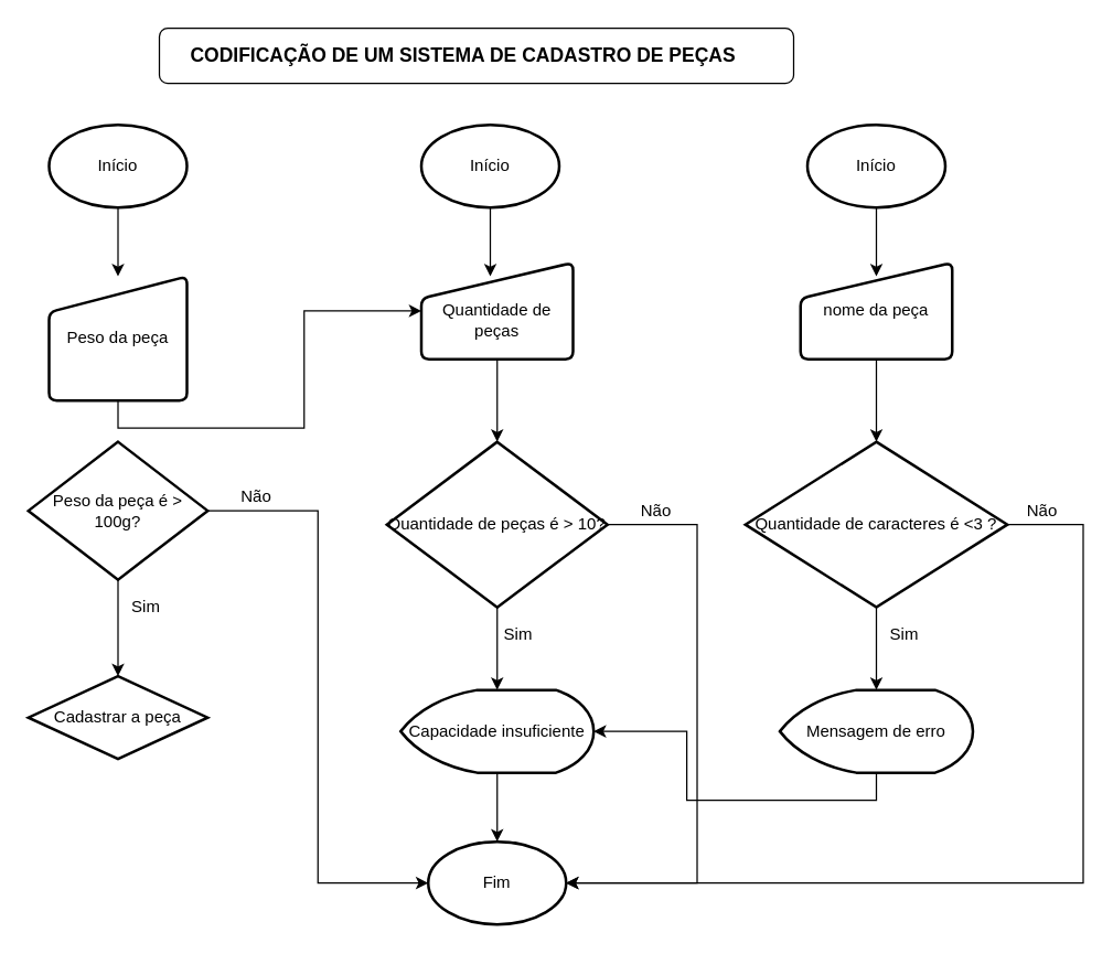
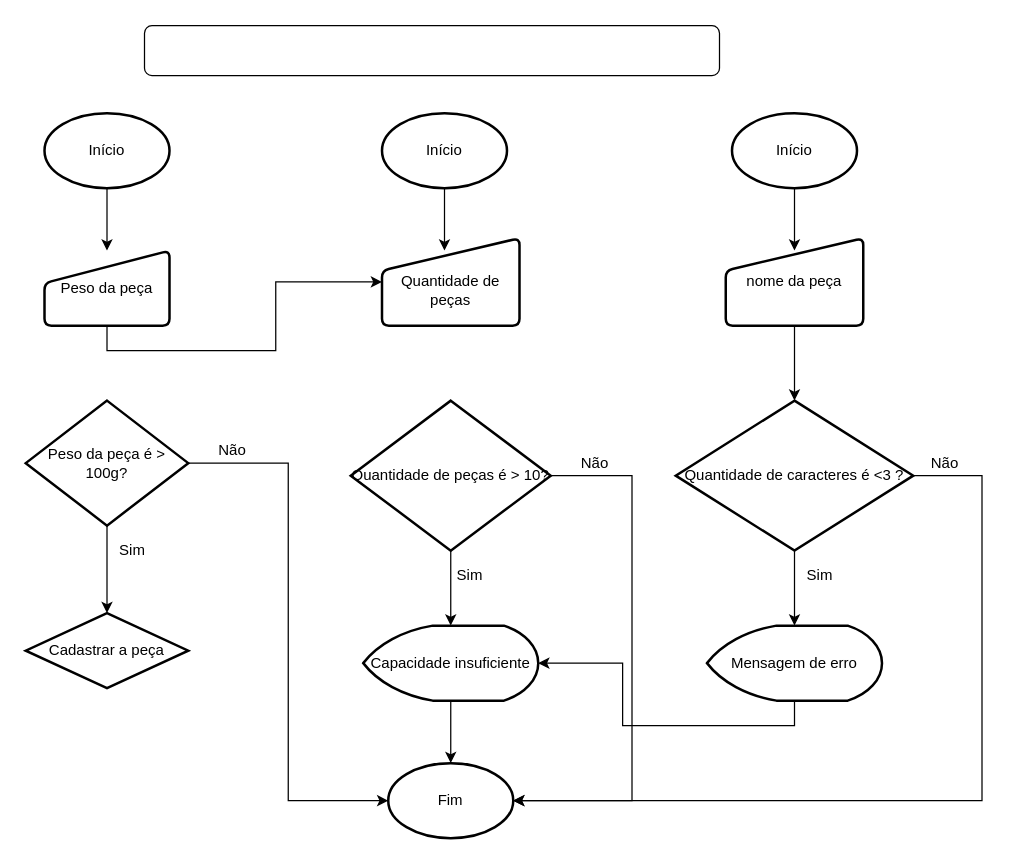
  <mxCell id="0" />
  <mxCell id="1" parent="0" />
  <mxCell id="2" value="" style="rounded=1;whiteSpace=wrap;html=1;" vertex="1" parent="1"><mxGeometry x="115" y="20" width="460" height="40" as="geometry" /></mxCell>
- <mxCell id="3" value="&lt;b&gt;&lt;font style=&quot;font-size: 14px&quot;&gt;CODIFICAÇÃO DE UM SISTEMA DE CADASTRO DE PEÇAS&lt;/font&gt;&lt;/b&gt;" style="text;html=1;align=center;verticalAlign=middle;resizable=0;points=[];autosize=1;strokeColor=none;" vertex="1" parent="1"><mxGeometry x="135" y="30" width="400" height="20" as="geometry" /></mxCell>
  <mxCell id="4" style="edgeStyle=orthogonalEdgeStyle;rounded=0;orthogonalLoop=1;jettySize=auto;html=1;exitX=0.5;exitY=1;exitDx=0;exitDy=0;exitPerimeter=0;" edge="1" parent="1" source="5" target="7"><mxGeometry relative="1" as="geometry" /></mxCell>
  <mxCell id="5" value="Início" style="strokeWidth=2;html=1;shape=mxgraph.flowchart.start_1;whiteSpace=wrap;" vertex="1" parent="1"><mxGeometry x="35" y="90" width="100" height="60" as="geometry" /></mxCell>
  <mxCell id="6" style="edgeStyle=orthogonalEdgeStyle;rounded=0;orthogonalLoop=1;jettySize=auto;html=1;exitX=0.5;exitY=1;exitDx=0;exitDy=0;" edge="1" parent="1" source="7" target="16"><mxGeometry relative="1" as="geometry" /></mxCell>
- <mxCell id="7" value="Peso da peça" style="html=1;strokeWidth=2;shape=manualInput;whiteSpace=wrap;rounded=1;size=26;arcSize=11;" vertex="1" parent="1"><mxGeometry x="35" y="200" width="100" height="90" as="geometry" /></mxCell>
+ <mxCell id="7" value="Peso da peça" style="html=1;strokeWidth=2;shape=manualInput;whiteSpace=wrap;rounded=1;size=26;arcSize=11;" vertex="1" parent="1"><mxGeometry x="35" y="200" width="100" height="60" as="geometry" /></mxCell>
  <mxCell id="8" style="edgeStyle=orthogonalEdgeStyle;rounded=0;orthogonalLoop=1;jettySize=auto;html=1;exitX=0.5;exitY=1;exitDx=0;exitDy=0;exitPerimeter=0;entryX=0.5;entryY=0;entryDx=0;entryDy=0;" edge="1" parent="1" source="10" target="11"><mxGeometry relative="1" as="geometry" /></mxCell>
  <mxCell id="9" style="edgeStyle=orthogonalEdgeStyle;rounded=0;orthogonalLoop=1;jettySize=auto;html=1;exitX=1;exitY=0.5;exitDx=0;exitDy=0;exitPerimeter=0;entryX=0;entryY=0.5;entryDx=0;entryDy=0;entryPerimeter=0;" edge="1" parent="1" source="10" target="23"><mxGeometry relative="1" as="geometry" /></mxCell>
  <mxCell id="10" value="Peso da peça é &amp;gt; 100g?" style="strokeWidth=2;html=1;shape=mxgraph.flowchart.decision;whiteSpace=wrap;" vertex="1" parent="1"><mxGeometry x="20" y="320" width="130" height="100" as="geometry" /></mxCell>
  <mxCell id="11" value="Cadastrar a peça" style="rhombus;whiteSpace=wrap;html=1;absoluteArcSize=1;arcSize=14;strokeWidth=2;" vertex="1" parent="1"><mxGeometry x="20" y="490" width="130" height="60" as="geometry" /></mxCell>
  <mxCell id="12" value="Não" style="text;html=1;align=center;verticalAlign=middle;resizable=0;points=[];autosize=1;strokeColor=none;" vertex="1" parent="1"><mxGeometry x="165" y="350" width="40" height="20" as="geometry" /></mxCell>
  <mxCell id="13" style="edgeStyle=orthogonalEdgeStyle;rounded=0;orthogonalLoop=1;jettySize=auto;html=1;exitX=0.5;exitY=1;exitDx=0;exitDy=0;exitPerimeter=0;" edge="1" parent="1" source="14"><mxGeometry relative="1" as="geometry"><mxPoint x="355" y="200" as="targetPoint" /></mxGeometry></mxCell>
  <mxCell id="14" value="Início" style="strokeWidth=2;html=1;shape=mxgraph.flowchart.start_1;whiteSpace=wrap;" vertex="1" parent="1"><mxGeometry x="305" y="90" width="100" height="60" as="geometry" /></mxCell>
- <mxCell id="15" style="edgeStyle=orthogonalEdgeStyle;rounded=0;orthogonalLoop=1;jettySize=auto;html=1;exitX=0.5;exitY=1;exitDx=0;exitDy=0;entryX=0.5;entryY=0;entryDx=0;entryDy=0;entryPerimeter=0;" edge="1" parent="1" source="16" target="19"><mxGeometry relative="1" as="geometry"><mxPoint x="360" y="310" as="targetPoint" /></mxGeometry></mxCell>
  <mxCell id="16" value="&lt;br&gt;Quantidade de peças" style="html=1;strokeWidth=2;shape=manualInput;whiteSpace=wrap;rounded=1;size=26;arcSize=11;" vertex="1" parent="1"><mxGeometry x="305" y="190" width="110" height="70" as="geometry" /></mxCell>
  <mxCell id="17" style="edgeStyle=orthogonalEdgeStyle;rounded=0;orthogonalLoop=1;jettySize=auto;html=1;exitX=1;exitY=0.5;exitDx=0;exitDy=0;exitPerimeter=0;entryX=1;entryY=0.5;entryDx=0;entryDy=0;entryPerimeter=0;" edge="1" parent="1" source="19" target="23"><mxGeometry relative="1" as="geometry"><Array as="points"><mxPoint x="505" y="380" /><mxPoint x="505" y="640" /></Array></mxGeometry></mxCell>
  <mxCell id="18" style="edgeStyle=orthogonalEdgeStyle;rounded=0;orthogonalLoop=1;jettySize=auto;html=1;exitX=0.5;exitY=1;exitDx=0;exitDy=0;exitPerimeter=0;entryX=0.5;entryY=0;entryDx=0;entryDy=0;entryPerimeter=0;" edge="1" parent="1" source="19" target="21"><mxGeometry relative="1" as="geometry" /></mxCell>
  <mxCell id="19" value="Quantidade de peças é &amp;gt; 10?" style="strokeWidth=2;html=1;shape=mxgraph.flowchart.decision;whiteSpace=wrap;" vertex="1" parent="1"><mxGeometry x="280" y="320" width="160" height="120" as="geometry" /></mxCell>
  <mxCell id="20" style="edgeStyle=orthogonalEdgeStyle;rounded=0;orthogonalLoop=1;jettySize=auto;html=1;exitX=0.5;exitY=1;exitDx=0;exitDy=0;exitPerimeter=0;entryX=0.5;entryY=0;entryDx=0;entryDy=0;entryPerimeter=0;" edge="1" parent="1" source="21" target="23"><mxGeometry relative="1" as="geometry"><mxPoint x="360" y="620" as="targetPoint" /></mxGeometry></mxCell>
  <mxCell id="21" value="Capacidade insuficiente" style="strokeWidth=2;html=1;shape=mxgraph.flowchart.display;whiteSpace=wrap;" vertex="1" parent="1"><mxGeometry x="290" y="500" width="140" height="60" as="geometry" /></mxCell>
  <mxCell id="22" value="Sim" style="text;html=1;align=center;verticalAlign=middle;resizable=0;points=[];autosize=1;strokeColor=none;" vertex="1" parent="1"><mxGeometry x="355" y="450" width="40" height="20" as="geometry" /></mxCell>
  <mxCell id="23" value="Fim" style="strokeWidth=2;html=1;shape=mxgraph.flowchart.start_1;whiteSpace=wrap;" vertex="1" parent="1"><mxGeometry x="310" y="610" width="100" height="60" as="geometry" /></mxCell>
  <mxCell id="24" value="Não" style="text;html=1;align=center;verticalAlign=middle;resizable=0;points=[];autosize=1;strokeColor=none;" vertex="1" parent="1"><mxGeometry x="455" y="360" width="40" height="20" as="geometry" /></mxCell>
  <mxCell id="25" style="edgeStyle=orthogonalEdgeStyle;rounded=0;orthogonalLoop=1;jettySize=auto;html=1;exitX=0.5;exitY=1;exitDx=0;exitDy=0;exitPerimeter=0;" edge="1" parent="1" source="26"><mxGeometry relative="1" as="geometry"><mxPoint x="635" y="200" as="targetPoint" /></mxGeometry></mxCell>
  <mxCell id="26" value="Início" style="strokeWidth=2;html=1;shape=mxgraph.flowchart.start_1;whiteSpace=wrap;" vertex="1" parent="1"><mxGeometry x="585" y="90" width="100" height="60" as="geometry" /></mxCell>
  <mxCell id="27" style="edgeStyle=orthogonalEdgeStyle;rounded=0;orthogonalLoop=1;jettySize=auto;html=1;" edge="1" parent="1" source="28"><mxGeometry relative="1" as="geometry"><mxPoint x="635" y="320" as="targetPoint" /></mxGeometry></mxCell>
  <mxCell id="28" value="nome da peça" style="html=1;strokeWidth=2;shape=manualInput;whiteSpace=wrap;rounded=1;size=26;arcSize=11;" vertex="1" parent="1"><mxGeometry x="580" y="190" width="110" height="70" as="geometry" /></mxCell>
  <mxCell id="29" style="edgeStyle=orthogonalEdgeStyle;rounded=0;orthogonalLoop=1;jettySize=auto;html=1;exitX=1;exitY=0.5;exitDx=0;exitDy=0;exitPerimeter=0;entryX=1;entryY=0.5;entryDx=0;entryDy=0;entryPerimeter=0;" edge="1" parent="1" source="31" target="23"><mxGeometry relative="1" as="geometry"><Array as="points"><mxPoint x="785" y="380" /><mxPoint x="785" y="640" /></Array></mxGeometry></mxCell>
  <mxCell id="30" style="edgeStyle=orthogonalEdgeStyle;rounded=0;orthogonalLoop=1;jettySize=auto;html=1;exitX=0.5;exitY=1;exitDx=0;exitDy=0;exitPerimeter=0;entryX=0.5;entryY=0;entryDx=0;entryDy=0;entryPerimeter=0;" edge="1" parent="1" source="31" target="33"><mxGeometry relative="1" as="geometry" /></mxCell>
  <mxCell id="31" value="Quantidade de caracteres é &amp;lt;3 ?" style="strokeWidth=2;html=1;shape=mxgraph.flowchart.decision;whiteSpace=wrap;align=center;" vertex="1" parent="1"><mxGeometry x="540" y="320" width="190" height="120" as="geometry" /></mxCell>
  <mxCell id="32" style="edgeStyle=orthogonalEdgeStyle;rounded=0;orthogonalLoop=1;jettySize=auto;html=1;exitX=0.5;exitY=1;exitDx=0;exitDy=0;exitPerimeter=0;" edge="1" parent="1" source="33" target="21"><mxGeometry relative="1" as="geometry"><mxPoint x="635" y="590" as="targetPoint" /></mxGeometry></mxCell>
  <mxCell id="33" value="Mensagem de erro" style="strokeWidth=2;html=1;shape=mxgraph.flowchart.display;whiteSpace=wrap;" vertex="1" parent="1"><mxGeometry x="565" y="500" width="140" height="60" as="geometry" /></mxCell>
  <mxCell id="34" value="Sim" style="text;html=1;align=center;verticalAlign=middle;resizable=0;points=[];autosize=1;strokeColor=none;" vertex="1" parent="1"><mxGeometry x="635" y="450" width="40" height="20" as="geometry" /></mxCell>
  <mxCell id="35" value="Não" style="text;html=1;align=center;verticalAlign=middle;resizable=0;points=[];autosize=1;strokeColor=none;" vertex="1" parent="1"><mxGeometry x="735" y="360" width="40" height="20" as="geometry" /></mxCell>
  <mxCell id="36" value="Sim" style="text;html=1;align=center;verticalAlign=middle;resizable=0;points=[];autosize=1;strokeColor=none;" vertex="1" parent="1"><mxGeometry x="85" y="430" width="40" height="20" as="geometry" /></mxCell>
